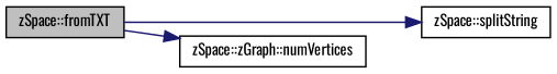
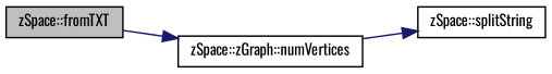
  digraph {
    fontname=Oswald
    rankdir=LR
    node [color=black fillcolor=white fontname=Oswald fontsize=10 shape=record style=filled]
    edge [color=midnightblue fontname=Oswald fontsize=10 labelfontname=Helvetica labelfontsize=10 style=solid]
    n1 [fillcolor=grey75 fontcolor=black height=0.2 label="zSpace::fromTXT" width=0.4]
    n2 [height=0.2 label="zSpace::splitString" width=0.4]
    n3 [height=0.2 label="zSpace::zGraph::numVertices" width=0.4]
-   n1 -> n2
+   n3 -> n2
    n1 -> n3
  }
